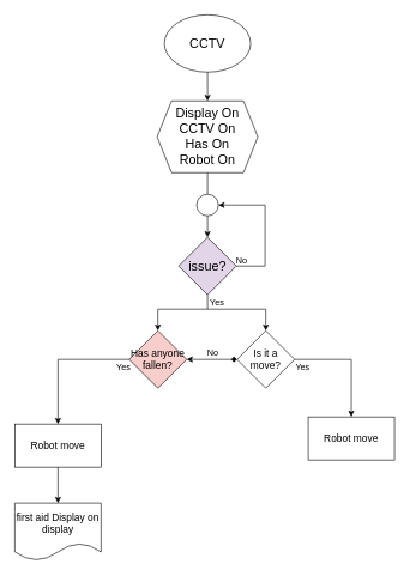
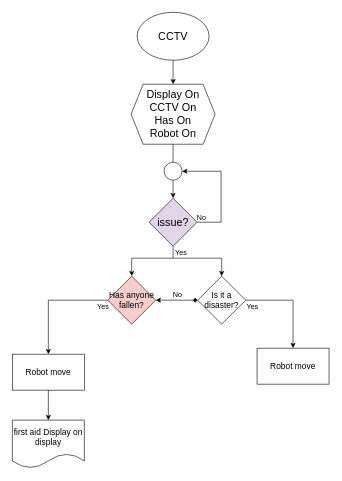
  <mxCell id="0" />
  <mxCell id="1" parent="0" />
  <mxCell id="2" value="&lt;font style=&quot;font-size: 18px;&quot;&gt;CCTV&lt;/font&gt;" style="ellipse;whiteSpace=wrap;html=1;" parent="1" vertex="1"><mxGeometry x="228" y="20" width="120" height="80" as="geometry" /></mxCell>
  <mxCell id="3" value="" style="endArrow=classic;html=1;rounded=0;fontSize=18;exitX=0.5;exitY=1;exitDx=0;exitDy=0;" parent="1" source="2" edge="1"><mxGeometry width="50" height="50" relative="1" as="geometry"><mxPoint x="278" y="280" as="sourcePoint" /><mxPoint x="288" y="140" as="targetPoint" /></mxGeometry></mxCell>
  <mxCell id="4" value="Display On&lt;br&gt;CCTV On&lt;br&gt;Has On&lt;br&gt;Robot On" style="shape=hexagon;perimeter=hexagonPerimeter2;whiteSpace=wrap;html=1;fixedSize=1;fontSize=18;" parent="1" vertex="1"><mxGeometry x="218" y="140" width="140" height="100" as="geometry" /></mxCell>
  <mxCell id="5" value="issue?" style="rhombus;whiteSpace=wrap;html=1;fontSize=18;fillColor=#e1d5e7;" parent="1" vertex="1"><mxGeometry x="248" y="330" width="80" height="80" as="geometry" /></mxCell>
  <mxCell id="6" value="" style="ellipse;whiteSpace=wrap;html=1;aspect=fixed;fontSize=18;" parent="1" vertex="1"><mxGeometry x="273" y="270" width="30" height="30" as="geometry" /></mxCell>
  <mxCell id="7" value="" style="endArrow=classic;html=1;rounded=0;fontSize=18;entryX=0.5;entryY=0;entryDx=0;entryDy=0;" parent="1" target="12" edge="1"><mxGeometry width="50" height="50" relative="1" as="geometry"><mxPoint x="288" y="430" as="sourcePoint" /><mxPoint x="288" y="460" as="targetPoint" /><Array as="points"><mxPoint x="219" y="430" /></Array></mxGeometry></mxCell>
  <mxCell id="8" value="&lt;font style=&quot;font-size: 12px;&quot;&gt;Yes&lt;br&gt;&lt;/font&gt;" style="text;html=1;strokeColor=none;fillColor=none;align=center;verticalAlign=middle;whiteSpace=wrap;rounded=0;fontSize=18;" parent="1" vertex="1"><mxGeometry x="279" y="410" width="45" height="20" as="geometry" /></mxCell>
  <mxCell id="9" value="" style="endArrow=classic;html=1;rounded=0;fontSize=12;exitX=1;exitY=0.5;exitDx=0;exitDy=0;entryX=1;entryY=0.5;entryDx=0;entryDy=0;" parent="1" source="5" target="6" edge="1"><mxGeometry width="50" height="50" relative="1" as="geometry"><mxPoint x="278" y="240" as="sourcePoint" /><mxPoint x="328" y="190" as="targetPoint" /><Array as="points"><mxPoint x="368" y="370" /><mxPoint x="368" y="285" /></Array></mxGeometry></mxCell>
  <mxCell id="10" value="" style="endArrow=classic;html=1;rounded=0;fontSize=12;exitX=0.5;exitY=1;exitDx=0;exitDy=0;entryX=0.5;entryY=0;entryDx=0;entryDy=0;" parent="1" source="6" target="5" edge="1"><mxGeometry width="50" height="50" relative="1" as="geometry"><mxPoint x="278" y="240" as="sourcePoint" /><mxPoint x="328" y="190" as="targetPoint" /></mxGeometry></mxCell>
  <mxCell id="11" value="&lt;font style=&quot;font-size: 12px;&quot;&gt;No&lt;/font&gt;" style="text;html=1;strokeColor=none;fillColor=none;align=center;verticalAlign=middle;whiteSpace=wrap;rounded=0;fontSize=18;" parent="1" vertex="1"><mxGeometry x="313" y="350" width="45" height="20" as="geometry" /></mxCell>
  <mxCell id="12" value="&lt;span style=&quot;font-size: 14px;&quot;&gt;Has anyone fallen?&lt;/span&gt;" style="rhombus;whiteSpace=wrap;html=1;fontSize=12;fillColor=#f8cecc;" parent="1" vertex="1"><mxGeometry x="179" y="460" width="80" height="80" as="geometry" /></mxCell>
  <mxCell id="13" value="" style="endArrow=classic;html=1;rounded=0;fontSize=18;exitX=0;exitY=0.5;exitDx=0;exitDy=0;entryX=0.5;entryY=0;entryDx=0;entryDy=0;" parent="1" source="12" target="15" edge="1"><mxGeometry width="50" height="50" relative="1" as="geometry"><mxPoint x="219" y="540" as="sourcePoint" /><mxPoint x="219" y="590" as="targetPoint" /><Array as="points"><mxPoint x="80" y="500" /></Array></mxGeometry></mxCell>
  <mxCell id="14" value="&lt;font style=&quot;font-size: 12px;&quot;&gt;Yes&lt;br&gt;&lt;/font&gt;" style="text;html=1;strokeColor=none;fillColor=none;align=center;verticalAlign=middle;whiteSpace=wrap;rounded=0;fontSize=18;" parent="1" vertex="1"><mxGeometry x="149" y="500" width="45" height="20" as="geometry" /></mxCell>
  <mxCell id="15" value="Robot move" style="rounded=0;whiteSpace=wrap;html=1;fontSize=14;" parent="1" vertex="1"><mxGeometry x="20" y="590" width="120" height="60" as="geometry" /></mxCell>
  <mxCell id="16" value="&lt;font style=&quot;font-size: 12px;&quot;&gt;No&lt;/font&gt;" style="text;html=1;strokeColor=none;fillColor=none;align=center;verticalAlign=middle;whiteSpace=wrap;rounded=0;fontSize=18;" parent="1" vertex="1"><mxGeometry x="273" y="480" width="45" height="20" as="geometry" /></mxCell>
- <mxCell id="17" value="Is it a move?" style="rhombus;whiteSpace=wrap;html=1;fontSize=14;" parent="1" vertex="1"><mxGeometry x="329" y="460" width="80" height="80" as="geometry" /></mxCell>
+ <mxCell id="17" value="Is it a disaster?" style="rhombus;whiteSpace=wrap;html=1;fontSize=14;" parent="1" vertex="1"><mxGeometry x="329" y="460" width="80" height="80" as="geometry" /></mxCell>
  <mxCell id="18" value="&lt;font style=&quot;font-size: 12px;&quot;&gt;Yes&lt;br&gt;&lt;/font&gt;" style="text;html=1;strokeColor=none;fillColor=none;align=center;verticalAlign=middle;whiteSpace=wrap;rounded=0;fontSize=18;" parent="1" vertex="1"><mxGeometry x="398" y="500" width="45" height="20" as="geometry" /></mxCell>
  <mxCell id="19" value="" style="endArrow=classic;html=1;rounded=0;fontSize=14;exitX=1;exitY=0.5;exitDx=0;exitDy=0;" parent="1" source="17" edge="1"><mxGeometry width="50" height="50" relative="1" as="geometry"><mxPoint x="209" y="420" as="sourcePoint" /><mxPoint x="488" y="580" as="targetPoint" /><Array as="points"><mxPoint x="488" y="500" /></Array></mxGeometry></mxCell>
  <mxCell id="20" value="" style="endArrow=classic;html=1;rounded=0;fontSize=14;entryX=0.5;entryY=0;entryDx=0;entryDy=0;" parent="1" target="17" edge="1"><mxGeometry width="50" height="50" relative="1" as="geometry"><mxPoint x="288" y="430" as="sourcePoint" /><mxPoint x="328" y="370" as="targetPoint" /><Array as="points"><mxPoint x="369" y="430" /></Array></mxGeometry></mxCell>
  <mxCell id="21" value="" style="endArrow=none;html=1;rounded=0;fontSize=14;" parent="1" edge="1"><mxGeometry width="50" height="50" relative="1" as="geometry"><mxPoint x="288" y="410" as="sourcePoint" /><mxPoint x="288" y="430" as="targetPoint" /></mxGeometry></mxCell>
  <mxCell id="22" value="" style="endArrow=diamond;startArrow=classic;html=1;rounded=0;fontSize=14;entryX=0;entryY=0.5;entryDx=0;entryDy=0;exitX=1;exitY=0.5;exitDx=0;exitDy=0;" parent="1" source="12" target="17" edge="1"><mxGeometry width="50" height="50" relative="1" as="geometry"><mxPoint x="88" y="390" as="sourcePoint" /><mxPoint x="128" y="420" as="targetPoint" /></mxGeometry></mxCell>
  <mxCell id="23" value="Robot move" style="rounded=0;whiteSpace=wrap;html=1;fontSize=14;" parent="1" vertex="1"><mxGeometry x="428" y="580" width="120" height="60" as="geometry" /></mxCell>
  <mxCell id="24" value="first aid Display on display" style="shape=document;whiteSpace=wrap;html=1;boundedLbl=1;fontSize=14;" parent="1" vertex="1"><mxGeometry x="20" y="700" width="120" height="80" as="geometry" /></mxCell>
  <mxCell id="25" value="" style="endArrow=classic;html=1;rounded=0;fontSize=14;exitX=0.5;exitY=1;exitDx=0;exitDy=0;entryX=0.5;entryY=0;entryDx=0;entryDy=0;" parent="1" source="15" target="24" edge="1"><mxGeometry width="50" height="50" relative="1" as="geometry"><mxPoint x="278" y="520" as="sourcePoint" /><mxPoint x="328" y="470" as="targetPoint" /></mxGeometry></mxCell>
  <mxCell id="26" value="" style="endArrow=none;html=1;rounded=0;exitX=0.5;exitY=1;exitDx=0;exitDy=0;entryX=0.5;entryY=0;entryDx=0;entryDy=0;" edge="1" parent="1" source="4" target="6"><mxGeometry width="50" height="50" relative="1" as="geometry"><mxPoint x="358" y="380" as="sourcePoint" /><mxPoint x="408" y="330" as="targetPoint" /></mxGeometry></mxCell>
